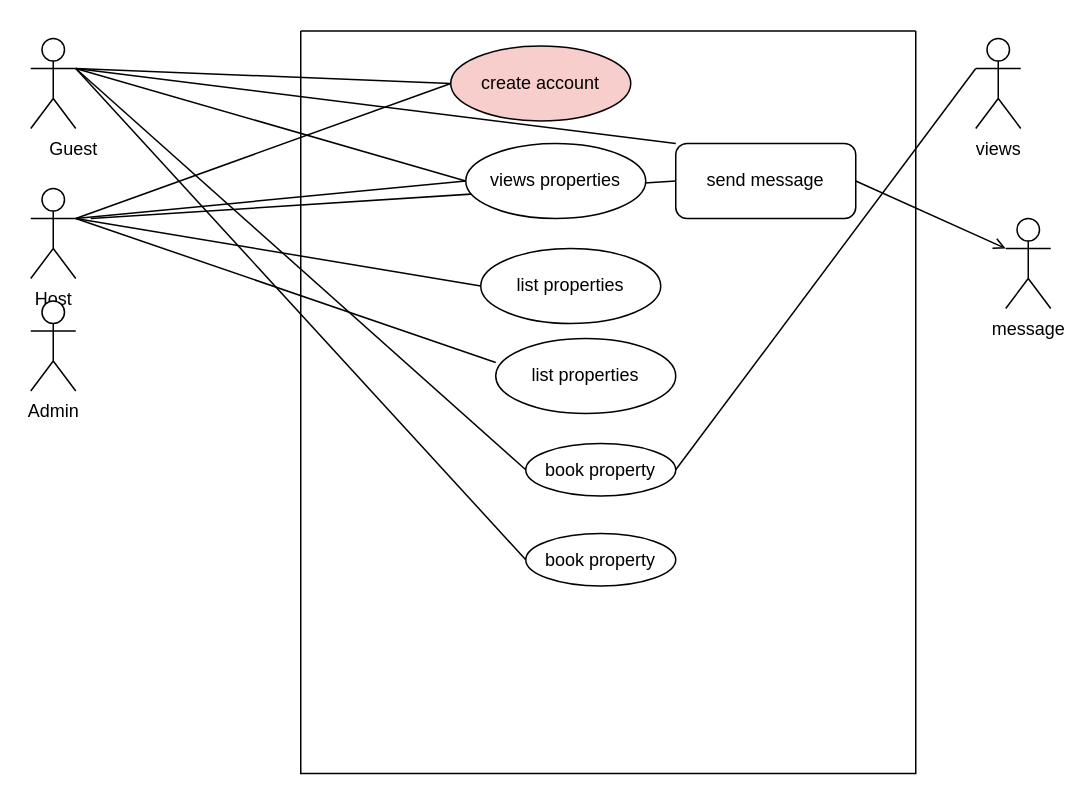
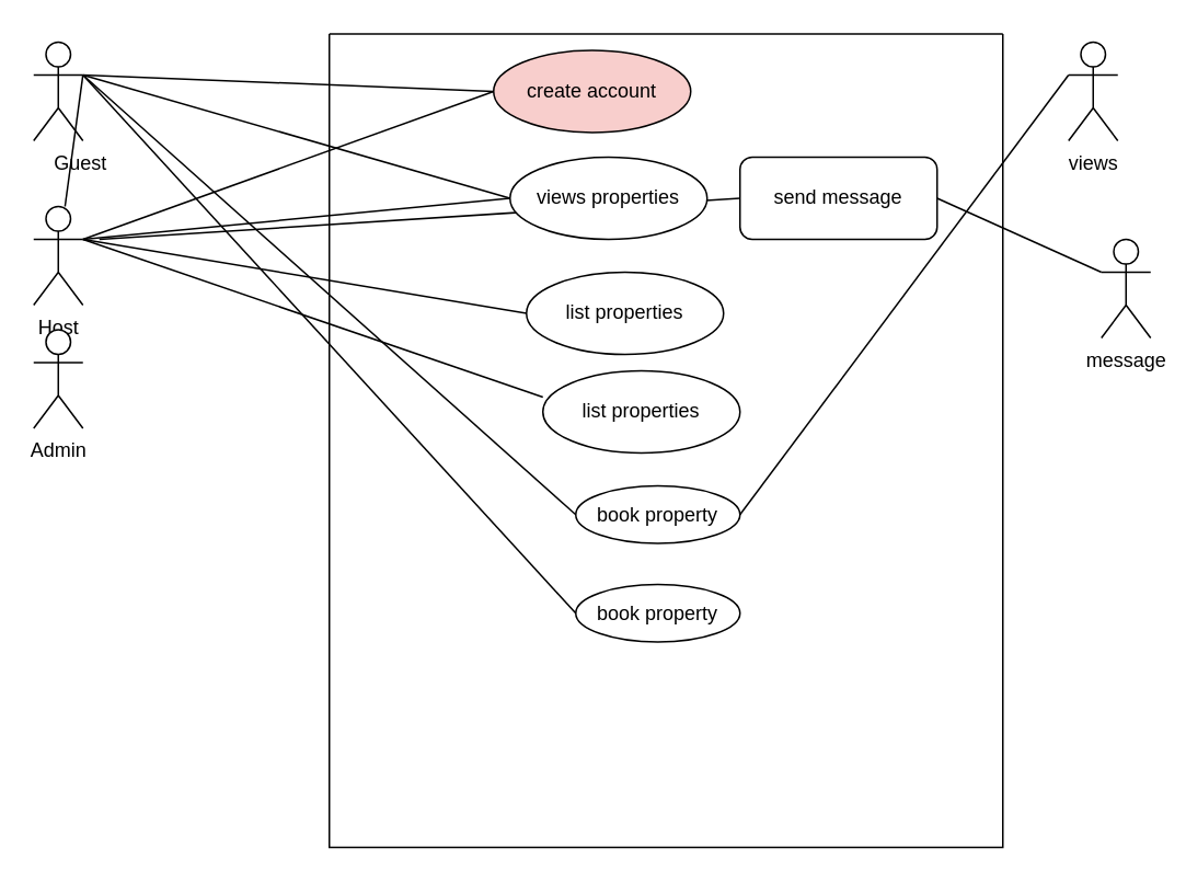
  <mxCell id="0" />
  <mxCell id="1" parent="0" />
  <mxCell id="2" value="" style="endArrow=none;html=1;rounded=0;entryX=0;entryY=0.5;entryDx=0;entryDy=0;" edge="1" parent="1" target="10"><mxGeometry width="50" height="50" relative="1" as="geometry"><mxPoint x="60" y="145" as="sourcePoint" /><mxPoint x="320" y="130" as="targetPoint" /></mxGeometry></mxCell>
  <mxCell id="3" value="" style="swimlane;startSize=0;" vertex="1" parent="1"><mxGeometry x="200" y="20" width="410" height="495" as="geometry" /></mxCell>
  <mxCell id="4" value="create account" style="ellipse;whiteSpace=wrap;html=1;fillColor=#f8cecc;" vertex="1" parent="3"><mxGeometry x="100" y="10" width="120" height="50" as="geometry" /></mxCell>
  <mxCell id="5" value="views properties" style="ellipse;whiteSpace=wrap;html=1;" vertex="1" parent="3"><mxGeometry x="110" y="75" width="120" height="50" as="geometry" /></mxCell>
  <mxCell id="6" value="list properties" style="ellipse;whiteSpace=wrap;html=1;" vertex="1" parent="3"><mxGeometry x="120" y="145" width="120" height="50" as="geometry" /></mxCell>
  <mxCell id="7" value="list properties" style="ellipse;whiteSpace=wrap;html=1;" vertex="1" parent="3"><mxGeometry x="130" y="205" width="120" height="50" as="geometry" /></mxCell>
  <mxCell id="8" value="book property" style="ellipse;whiteSpace=wrap;html=1;" vertex="1" parent="3"><mxGeometry x="150" y="275" width="100" height="35" as="geometry" /></mxCell>
  <mxCell id="9" value="book property" style="ellipse;whiteSpace=wrap;html=1;" vertex="1" parent="3"><mxGeometry x="150" y="335" width="100" height="35" as="geometry" /></mxCell>
  <mxCell id="10" value="send message" style="whiteSpace=wrap;html=1;rounded=1;" vertex="1" parent="3"><mxGeometry x="250" y="75" width="120" height="50" as="geometry" /></mxCell>
  <mxCell id="11" value="&lt;span style=&quot;white-space: pre;&quot;&gt;&#09;&lt;/span&gt;Guest" style="shape=umlActor;verticalLabelPosition=bottom;verticalAlign=top;html=1;outlineConnect=0;" vertex="1" parent="1"><mxGeometry x="20" y="25" width="30" height="60" as="geometry" /></mxCell>
  <mxCell id="12" value="Host" style="shape=umlActor;verticalLabelPosition=bottom;verticalAlign=top;html=1;outlineConnect=0;" vertex="1" parent="1"><mxGeometry x="20" y="125" width="30" height="60" as="geometry" /></mxCell>
  <mxCell id="13" value="Admin" style="shape=umlActor;verticalLabelPosition=bottom;verticalAlign=top;html=1;outlineConnect=0;" vertex="1" parent="1"><mxGeometry x="20" y="200" width="30" height="60" as="geometry" /></mxCell>
  <mxCell id="14" value="views" style="shape=umlActor;verticalLabelPosition=bottom;verticalAlign=top;html=1;outlineConnect=0;" vertex="1" parent="1"><mxGeometry x="650" y="25" width="30" height="60" as="geometry" /></mxCell>
  <mxCell id="15" value="" style="endArrow=none;html=1;rounded=0;entryX=0;entryY=0.32;entryDx=0;entryDy=0;entryPerimeter=0;exitX=1;exitY=0.333;exitDx=0;exitDy=0;exitPerimeter=0;" edge="1" parent="1" source="12" target="7"><mxGeometry width="50" height="50" relative="1" as="geometry"><mxPoint x="320" y="295" as="sourcePoint" /><mxPoint x="370" y="245" as="targetPoint" /></mxGeometry></mxCell>
  <mxCell id="16" value="" style="endArrow=none;html=1;rounded=0;entryX=0;entryY=0.5;entryDx=0;entryDy=0;exitX=1;exitY=0.333;exitDx=0;exitDy=0;exitPerimeter=0;" edge="1" parent="1" source="12" target="6"><mxGeometry width="50" height="50" relative="1" as="geometry"><mxPoint x="60" y="169" as="sourcePoint" /><mxPoint x="340" y="251" as="targetPoint" /></mxGeometry></mxCell>
  <mxCell id="17" value="" style="endArrow=none;html=1;rounded=0;entryX=0;entryY=0.5;entryDx=0;entryDy=0;" edge="1" parent="1" target="5"><mxGeometry width="50" height="50" relative="1" as="geometry"><mxPoint x="50" y="145" as="sourcePoint" /><mxPoint x="350" y="261" as="targetPoint" /></mxGeometry></mxCell>
  <mxCell id="18" value="" style="endArrow=none;html=1;rounded=0;entryX=0;entryY=0.5;entryDx=0;entryDy=0;exitX=1;exitY=0.333;exitDx=0;exitDy=0;exitPerimeter=0;" edge="1" parent="1" source="11" target="4"><mxGeometry width="50" height="50" relative="1" as="geometry"><mxPoint x="80" y="189" as="sourcePoint" /><mxPoint x="360" y="271" as="targetPoint" /></mxGeometry></mxCell>
  <mxCell id="19" value="" style="endArrow=none;html=1;rounded=0;entryX=0;entryY=0.5;entryDx=0;entryDy=0;exitX=1;exitY=0.333;exitDx=0;exitDy=0;exitPerimeter=0;" edge="1" parent="1" source="11" target="5"><mxGeometry width="50" height="50" relative="1" as="geometry"><mxPoint x="90" y="199" as="sourcePoint" /><mxPoint x="370" y="281" as="targetPoint" /></mxGeometry></mxCell>
  <mxCell id="20" value="" style="endArrow=none;html=1;rounded=0;entryX=0;entryY=0.5;entryDx=0;entryDy=0;exitX=1;exitY=0.333;exitDx=0;exitDy=0;exitPerimeter=0;" edge="1" parent="1" source="11" target="8"><mxGeometry width="50" height="50" relative="1" as="geometry"><mxPoint x="60" y="45" as="sourcePoint" /><mxPoint x="320" y="130" as="targetPoint" /></mxGeometry></mxCell>
  <mxCell id="21" value="" style="endArrow=none;html=1;rounded=0;entryX=0;entryY=0.5;entryDx=0;entryDy=0;exitX=1;exitY=0.333;exitDx=0;exitDy=0;exitPerimeter=0;" edge="1" parent="1" source="12" target="4"><mxGeometry width="50" height="50" relative="1" as="geometry"><mxPoint x="70" y="65" as="sourcePoint" /><mxPoint x="330" y="140" as="targetPoint" /></mxGeometry></mxCell>
  <mxCell id="22" value="" style="endArrow=none;html=1;rounded=0;entryX=0;entryY=0.5;entryDx=0;entryDy=0;exitX=1;exitY=0.333;exitDx=0;exitDy=0;exitPerimeter=0;" edge="1" parent="1" source="11" target="9"><mxGeometry width="50" height="50" relative="1" as="geometry"><mxPoint x="60" y="55" as="sourcePoint" /><mxPoint x="360" y="323" as="targetPoint" /></mxGeometry></mxCell>
  <mxCell id="23" value="" style="endArrow=none;html=1;rounded=0;entryX=0;entryY=0.333;entryDx=0;entryDy=0;entryPerimeter=0;exitX=1;exitY=0.5;exitDx=0;exitDy=0;" edge="1" parent="1" source="8" target="14"><mxGeometry width="50" height="50" relative="1" as="geometry"><mxPoint x="320" y="295" as="sourcePoint" /><mxPoint x="370" y="245" as="targetPoint" /></mxGeometry></mxCell>
  <mxCell id="24" value="message" style="shape=umlActor;verticalLabelPosition=bottom;verticalAlign=top;html=1;outlineConnect=0;" vertex="1" parent="1"><mxGeometry x="670" y="145" width="30" height="60" as="geometry" /></mxCell>
- <mxCell id="25" value="" style="endArrow=open;html=1;rounded=0;entryX=0;entryY=0.333;entryDx=0;entryDy=0;entryPerimeter=0;exitX=1;exitY=0.5;exitDx=0;exitDy=0;" edge="1" parent="1" source="10" target="24"><mxGeometry width="50" height="50" relative="1" as="geometry"><mxPoint x="320" y="295" as="sourcePoint" /><mxPoint x="370" y="245" as="targetPoint" /></mxGeometry></mxCell>
- <mxCell id="26" value="" style="endArrow=none;html=1;rounded=0;entryX=0;entryY=0;entryDx=0;entryDy=0;exitX=1;exitY=0.333;exitDx=0;exitDy=0;exitPerimeter=0;" edge="1" parent="1" source="11" target="10"><mxGeometry width="50" height="50" relative="1" as="geometry"><mxPoint x="60" y="55" as="sourcePoint" /><mxPoint x="320" y="130" as="targetPoint" /></mxGeometry></mxCell>
+ <mxCell id="25" value="" style="endArrow=none;html=1;rounded=0;entryX=0;entryY=0.333;entryDx=0;entryDy=0;entryPerimeter=0;exitX=1;exitY=0.5;exitDx=0;exitDy=0;" edge="1" parent="1" source="10" target="24"><mxGeometry width="50" height="50" relative="1" as="geometry"><mxPoint x="320" y="295" as="sourcePoint" /><mxPoint x="370" y="245" as="targetPoint" /></mxGeometry></mxCell>
+ <mxCell id="26" value="" style="endArrow=none;html=1;rounded=0;exitX=1;exitY=0.333;exitDx=0;exitDy=0;exitPerimeter=0;" edge="1" parent="1" source="11" target="12"><mxGeometry width="50" height="50" relative="1" as="geometry"><mxPoint x="60" y="55" as="sourcePoint" /><mxPoint x="320" y="130" as="targetPoint" /></mxGeometry></mxCell>
